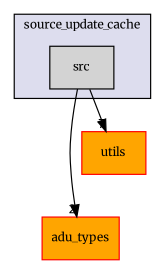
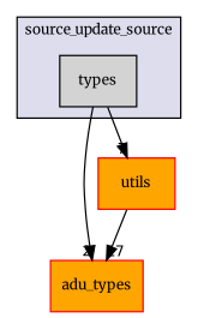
  digraph {
    compound=true
    fontname=Merriweather
    node [fillcolor=orange fontname=Merriweather fontsize=10 shape=box style=filled color=red]
    edge [fontname=Merriweather labeldistance=1.5 labelfontname=Helvetica labelfontsize=10]
-   n1 [fillcolor=lightgrey label=src pencolor=black color=""]
+   n1 [fillcolor=lightgrey label=types pencolor=black color=""]
    n2 [label=adu_types]
    n3 [label=utils]
    subgraph cluster_1 {
      bgcolor="#ddddee"
      fontsize=10
-     label=source_update_cache
+     label=source_update_source
      pencolor=black
      n1
    }
    n1 -> n2 [headlabel=2]
    n1 -> n3 [headlabel=7]
+   n3 -> n2 [headlabel=17]
  }
